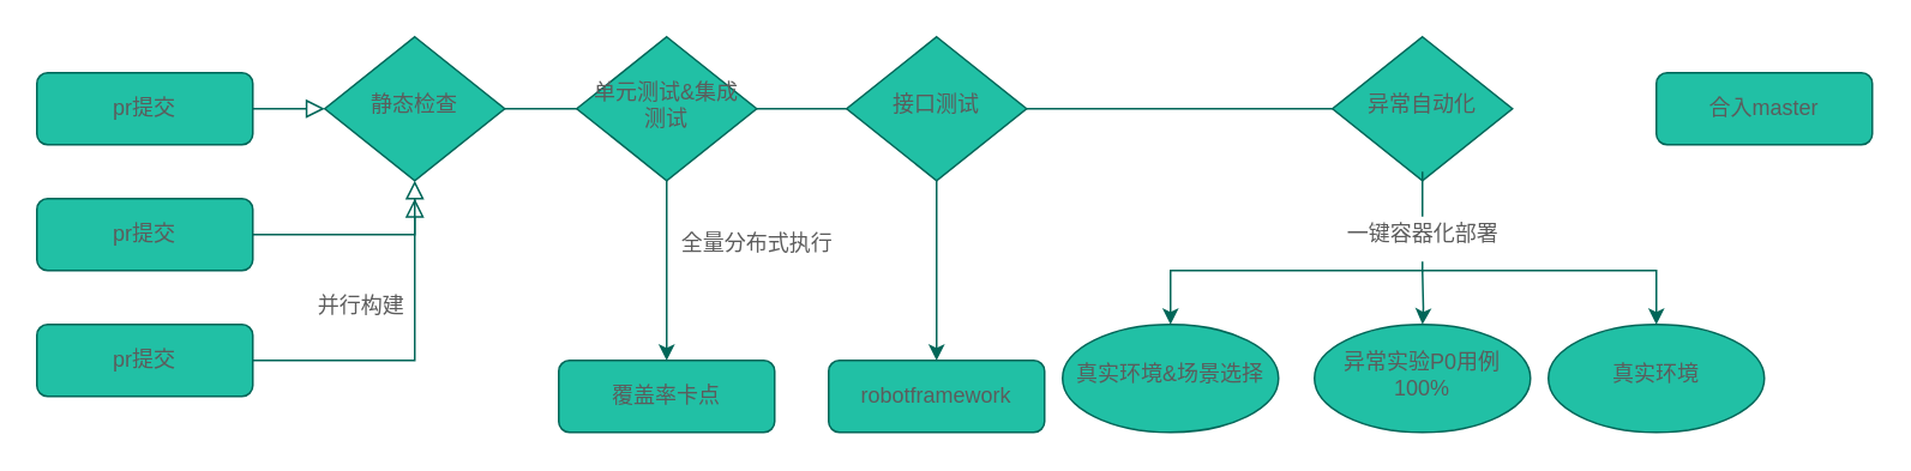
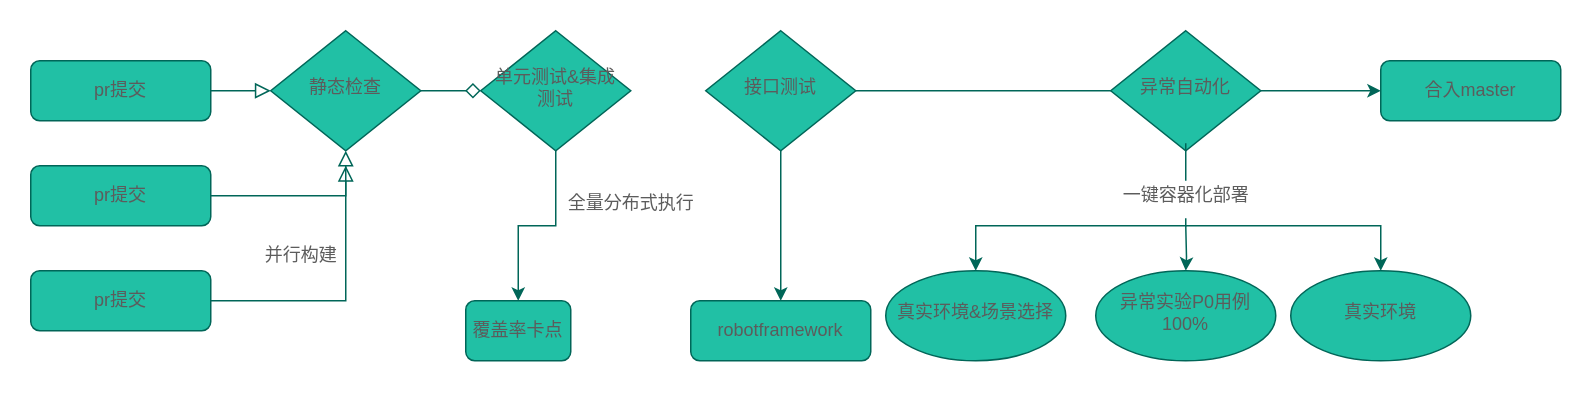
  <mxCell id="0" />
  <mxCell id="1" parent="0" />
  <mxCell id="2" value="" style="rounded=0;html=1;jettySize=auto;orthogonalLoop=1;fontSize=11;endArrow=block;endFill=0;endSize=8;strokeWidth=1;shadow=0;labelBackgroundColor=none;edgeStyle=orthogonalEdgeStyle;strokeColor=#006658;fontColor=#5C5C5C;entryX=0;entryY=0.5;entryDx=0;entryDy=0;" parent="1" source="3" target="4" edge="1"><mxGeometry relative="1" as="geometry"><mxPoint x="180" y="60" as="targetPoint" /><Array as="points" /></mxGeometry></mxCell>
  <mxCell id="3" value="pr提交" style="rounded=1;whiteSpace=wrap;html=1;fontSize=12;glass=0;strokeWidth=1;shadow=0;fillColor=#21C0A5;strokeColor=#006658;fontColor=#5C5C5C;" parent="1" vertex="1"><mxGeometry x="20" y="40" width="120" height="40" as="geometry" /></mxCell>
  <mxCell id="4" value="静态检查" style="rhombus;whiteSpace=wrap;html=1;shadow=0;fontFamily=Helvetica;fontSize=12;align=center;strokeWidth=1;spacing=6;spacingTop=-4;fillColor=#21C0A5;strokeColor=#006658;fontColor=#5C5C5C;" parent="1" vertex="1"><mxGeometry x="180" y="20" width="100" height="80" as="geometry" /></mxCell>
  <mxCell id="5" value="合入master" style="rounded=1;whiteSpace=wrap;html=1;fontSize=12;glass=0;strokeWidth=1;shadow=0;fillColor=#21C0A5;strokeColor=#006658;fontColor=#5C5C5C;" parent="1" vertex="1"><mxGeometry x="920" y="40" width="120" height="40" as="geometry" /></mxCell>
- <mxCell id="6" value="覆盖率卡点" style="rounded=1;whiteSpace=wrap;html=1;fontSize=12;glass=0;strokeWidth=1;shadow=0;fillColor=#21C0A5;strokeColor=#006658;fontColor=#5C5C5C;" parent="1" vertex="1"><mxGeometry x="310" y="200" width="120" height="40" as="geometry" /></mxCell>
+ <mxCell id="6" value="覆盖率卡点" style="rounded=1;whiteSpace=wrap;html=1;fontSize=12;glass=0;strokeWidth=1;shadow=0;fillColor=#21C0A5;strokeColor=#006658;fontColor=#5C5C5C;" parent="1" vertex="1"><mxGeometry x="310" y="200" width="70" height="40" as="geometry" /></mxCell>
  <mxCell id="7" style="edgeStyle=orthogonalEdgeStyle;rounded=0;orthogonalLoop=1;jettySize=auto;html=1;exitX=0.5;exitY=1;exitDx=0;exitDy=0;entryX=0.5;entryY=0;entryDx=0;entryDy=0;fontColor=#5C5C5C;strokeColor=#006658;fillColor=#21C0A5;" edge="1" parent="1" source="8" target="22"><mxGeometry relative="1" as="geometry" /></mxCell>
  <mxCell id="8" value="接口测试" style="rhombus;whiteSpace=wrap;html=1;shadow=0;fontFamily=Helvetica;fontSize=12;align=center;strokeWidth=1;spacing=6;spacingTop=-4;fillColor=#21C0A5;strokeColor=#006658;fontColor=#5C5C5C;" vertex="1" parent="1"><mxGeometry x="470" y="20" width="100" height="80" as="geometry" /></mxCell>
- <mxCell id="9" value="" style="rounded=0;html=1;jettySize=auto;orthogonalLoop=1;fontSize=11;endArrow=none;endFill=0;endSize=8;strokeWidth=1;shadow=0;labelBackgroundColor=none;edgeStyle=orthogonalEdgeStyle;startArrow=none;strokeColor=#006658;fontColor=#5C5C5C;" edge="1" parent="1" source="14" target="8"><mxGeometry x="0.333" y="20" relative="1" as="geometry"><mxPoint as="offset" /><mxPoint x="200" y="300" as="sourcePoint" /><mxPoint x="210" y="660" as="targetPoint" /></mxGeometry></mxCell>
- <mxCell id="10" value="" style="rounded=0;html=1;jettySize=auto;orthogonalLoop=1;fontSize=11;endArrow=none;endFill=0;endSize=8;strokeWidth=1;shadow=0;labelBackgroundColor=none;edgeStyle=orthogonalEdgeStyle;strokeColor=#006658;fontColor=#5C5C5C;" edge="1" parent="1" source="4" target="14"><mxGeometry x="0.333" y="20" relative="1" as="geometry"><mxPoint as="offset" /><mxPoint x="460" y="60" as="sourcePoint" /><mxPoint x="890" y="60" as="targetPoint" /></mxGeometry></mxCell>
+ <mxCell id="10" value="" style="rounded=0;html=1;jettySize=auto;orthogonalLoop=1;fontSize=11;endArrow=diamond;endFill=0;endSize=8;strokeWidth=1;shadow=0;labelBackgroundColor=none;edgeStyle=orthogonalEdgeStyle;strokeColor=#006658;fontColor=#5C5C5C;" edge="1" parent="1" source="4" target="14"><mxGeometry x="0.333" y="20" relative="1" as="geometry"><mxPoint as="offset" /><mxPoint x="460" y="60" as="sourcePoint" /><mxPoint x="890" y="60" as="targetPoint" /></mxGeometry></mxCell>
  <mxCell id="11" value="pr提交" style="rounded=1;whiteSpace=wrap;html=1;fontSize=12;glass=0;strokeWidth=1;shadow=0;fillColor=#21C0A5;strokeColor=#006658;fontColor=#5C5C5C;" vertex="1" parent="1"><mxGeometry x="20" y="110" width="120" height="40" as="geometry" /></mxCell>
  <mxCell id="12" value="pr提交" style="rounded=1;whiteSpace=wrap;html=1;fontSize=12;glass=0;strokeWidth=1;shadow=0;fillColor=#21C0A5;strokeColor=#006658;fontColor=#5C5C5C;" vertex="1" parent="1"><mxGeometry x="20" y="180" width="120" height="40" as="geometry" /></mxCell>
  <mxCell id="13" style="edgeStyle=orthogonalEdgeStyle;rounded=0;orthogonalLoop=1;jettySize=auto;html=1;entryX=0.5;entryY=0;entryDx=0;entryDy=0;fontColor=#5C5C5C;strokeColor=#006658;fillColor=#21C0A5;" edge="1" parent="1" source="14" target="6"><mxGeometry relative="1" as="geometry" /></mxCell>
  <mxCell id="14" value="单元测试&amp;amp;集成测试" style="rhombus;whiteSpace=wrap;html=1;shadow=0;fontFamily=Helvetica;fontSize=12;align=center;strokeWidth=1;spacing=6;spacingTop=-4;fillColor=#21C0A5;strokeColor=#006658;fontColor=#5C5C5C;" vertex="1" parent="1"><mxGeometry x="320" y="20" width="100" height="80" as="geometry" /></mxCell>
  <mxCell id="15" value="" style="edgeStyle=orthogonalEdgeStyle;rounded=0;orthogonalLoop=1;jettySize=auto;html=1;fontColor=#5C5C5C;strokeColor=#006658;fillColor=#21C0A5;startArrow=none;" edge="1" parent="1" source="28" target="23"><mxGeometry relative="1" as="geometry"><Array as="points"><mxPoint x="650" y="150" /></Array></mxGeometry></mxCell>
+ <mxCell id="16" style="edgeStyle=orthogonalEdgeStyle;rounded=0;orthogonalLoop=1;jettySize=auto;html=1;entryX=0;entryY=0.5;entryDx=0;entryDy=0;fontColor=#5C5C5C;strokeColor=#006658;fillColor=#21C0A5;" edge="1" parent="1" source="17" target="5"><mxGeometry relative="1" as="geometry" /></mxCell>
  <mxCell id="17" value="异常自动化" style="rhombus;whiteSpace=wrap;html=1;shadow=0;fontFamily=Helvetica;fontSize=12;align=center;strokeWidth=1;spacing=6;spacingTop=-4;fillColor=#21C0A5;strokeColor=#006658;fontColor=#5C5C5C;" vertex="1" parent="1"><mxGeometry x="740" y="20" width="100" height="80" as="geometry" /></mxCell>
  <mxCell id="18" value="" style="rounded=0;html=1;jettySize=auto;orthogonalLoop=1;fontSize=11;endArrow=none;endFill=0;endSize=8;strokeWidth=1;shadow=0;labelBackgroundColor=none;edgeStyle=orthogonalEdgeStyle;startArrow=none;strokeColor=#006658;fontColor=#5C5C5C;" edge="1" parent="1" source="8" target="17"><mxGeometry x="0.333" y="20" relative="1" as="geometry"><mxPoint as="offset" /><mxPoint x="639.926" y="49.941" as="sourcePoint" /><mxPoint x="890" y="59.941" as="targetPoint" /></mxGeometry></mxCell>
  <mxCell id="19" value="" style="rounded=0;html=1;jettySize=auto;orthogonalLoop=1;fontSize=11;endArrow=block;endFill=0;endSize=8;strokeWidth=1;shadow=0;labelBackgroundColor=none;edgeStyle=orthogonalEdgeStyle;strokeColor=#006658;fontColor=#5C5C5C;entryX=0;entryY=0.5;entryDx=0;entryDy=0;exitX=1;exitY=0.5;exitDx=0;exitDy=0;" edge="1" parent="1" source="11"><mxGeometry relative="1" as="geometry"><mxPoint x="190" y="99.95" as="sourcePoint" /><mxPoint x="230" y="99.95" as="targetPoint" /><Array as="points"><mxPoint x="230" y="130" /></Array></mxGeometry></mxCell>
  <mxCell id="20" value="" style="rounded=0;html=1;jettySize=auto;orthogonalLoop=1;fontSize=11;endArrow=block;endFill=0;endSize=8;strokeWidth=1;shadow=0;labelBackgroundColor=none;edgeStyle=orthogonalEdgeStyle;strokeColor=#006658;fontColor=#5C5C5C;exitX=1;exitY=0.5;exitDx=0;exitDy=0;" edge="1" parent="1" source="12"><mxGeometry relative="1" as="geometry"><mxPoint x="150" y="140" as="sourcePoint" /><mxPoint x="230" y="110" as="targetPoint" /><Array as="points"><mxPoint x="230" y="200" /></Array></mxGeometry></mxCell>
  <mxCell id="21" value="并行构建" style="text;html=1;align=center;verticalAlign=middle;resizable=0;points=[];autosize=1;strokeColor=none;fillColor=none;fontColor=#5C5C5C;" vertex="1" parent="1"><mxGeometry x="165" y="155" width="70" height="30" as="geometry" /></mxCell>
  <mxCell id="22" value="robotframework" style="rounded=1;whiteSpace=wrap;html=1;fontSize=12;glass=0;strokeWidth=1;shadow=0;fillColor=#21C0A5;strokeColor=#006658;fontColor=#5C5C5C;" vertex="1" parent="1"><mxGeometry x="460" y="200" width="120" height="40" as="geometry" /></mxCell>
  <mxCell id="23" value="真实环境&amp;amp;场景选择" style="ellipse;whiteSpace=wrap;html=1;fillColor=#21C0A5;strokeColor=#006658;fontColor=#5C5C5C;shadow=0;strokeWidth=1;spacing=6;spacingTop=-4;" vertex="1" parent="1"><mxGeometry x="590" y="180" width="120" height="60" as="geometry" /></mxCell>
  <mxCell id="24" style="edgeStyle=orthogonalEdgeStyle;rounded=0;orthogonalLoop=1;jettySize=auto;html=1;fontColor=#5C5C5C;strokeColor=#006658;fillColor=#21C0A5;" edge="1" parent="1" target="25"><mxGeometry relative="1" as="geometry"><mxPoint x="790" y="150" as="sourcePoint" /></mxGeometry></mxCell>
  <mxCell id="25" value="异常实验P0用例 100%" style="ellipse;whiteSpace=wrap;html=1;fillColor=#21C0A5;strokeColor=#006658;fontColor=#5C5C5C;shadow=0;strokeWidth=1;spacing=6;spacingTop=-4;" vertex="1" parent="1"><mxGeometry x="730" y="180" width="120" height="60" as="geometry" /></mxCell>
  <mxCell id="26" value="" style="edgeStyle=orthogonalEdgeStyle;rounded=0;orthogonalLoop=1;jettySize=auto;html=1;fontColor=#5C5C5C;strokeColor=#006658;fillColor=#21C0A5;" edge="1" parent="1" target="27"><mxGeometry relative="1" as="geometry"><mxPoint x="790" y="150" as="sourcePoint" /><Array as="points"><mxPoint x="920" y="150" /></Array></mxGeometry></mxCell>
  <mxCell id="27" value="真实环境" style="ellipse;whiteSpace=wrap;html=1;fillColor=#21C0A5;strokeColor=#006658;fontColor=#5C5C5C;shadow=0;strokeWidth=1;spacing=6;spacingTop=-4;" vertex="1" parent="1"><mxGeometry x="860" y="180" width="120" height="60" as="geometry" /></mxCell>
  <mxCell id="28" value="一键容器化部署" style="text;html=1;align=center;verticalAlign=middle;resizable=0;points=[];autosize=1;strokeColor=none;fillColor=none;fontColor=#5C5C5C;" vertex="1" parent="1"><mxGeometry x="735" y="115" width="110" height="30" as="geometry" /></mxCell>
  <mxCell id="29" value="" style="edgeStyle=orthogonalEdgeStyle;rounded=0;orthogonalLoop=1;jettySize=auto;html=1;fontColor=#5C5C5C;strokeColor=#006658;fillColor=#21C0A5;endArrow=none;" edge="1" parent="1" source="17" target="28"><mxGeometry relative="1" as="geometry"><mxPoint x="790.053" y="99.958" as="sourcePoint" /><mxPoint x="650" y="180" as="targetPoint" /><Array as="points" /></mxGeometry></mxCell>
  <mxCell id="30" value="全量分布式执行" style="text;html=1;align=center;verticalAlign=middle;resizable=0;points=[];autosize=1;strokeColor=none;fillColor=none;fontColor=#5C5C5C;" vertex="1" parent="1"><mxGeometry x="365" y="120" width="110" height="30" as="geometry" /></mxCell>
